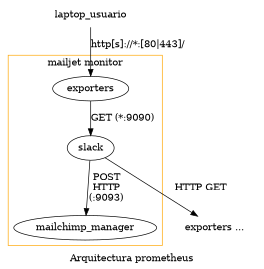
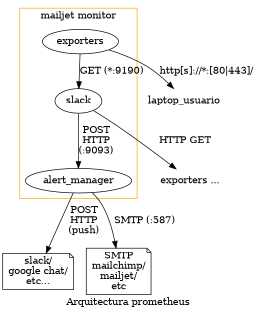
  digraph {
    label="Arquitectura prometheus"
    n1 [label=exporters]
    n2 [label=slack]
-   alert_manager [label=mailchimp_manager]
+   alert_manager
    n4 [color=transparent label="exporters ..."]
+   n5 [label="slack/\ngoogle chat/\netc..." shape=note]
+   n6 [label="SMTP\nmailchimp/\nmailjet/\netc" shape=note]
    laptop_usuario [shape=plaintext]
    subgraph cluster_1 {
      color=orange
      label="mailjet monitor"
      n1
      n2
      alert_manager
    }
-   n1 -> n2 [label="GET (*:9090)"]
+   n1 -> n2 [label="GET (*:9190)"]
    n2 -> alert_manager [label="POST\nHTTP\n(:9093)"]
    n2 -> n4 [label="HTTP GET"]
-   laptop_usuario -> n1 [label="http[s]://*:[80|443]/"]
+   alert_manager -> n5 [label="POST\nHTTP\n(push)"]
+   alert_manager -> n6 [label="SMTP (:587)"]
+   n1 -> laptop_usuario [label="http[s]://*:[80|443]/"]
  }
